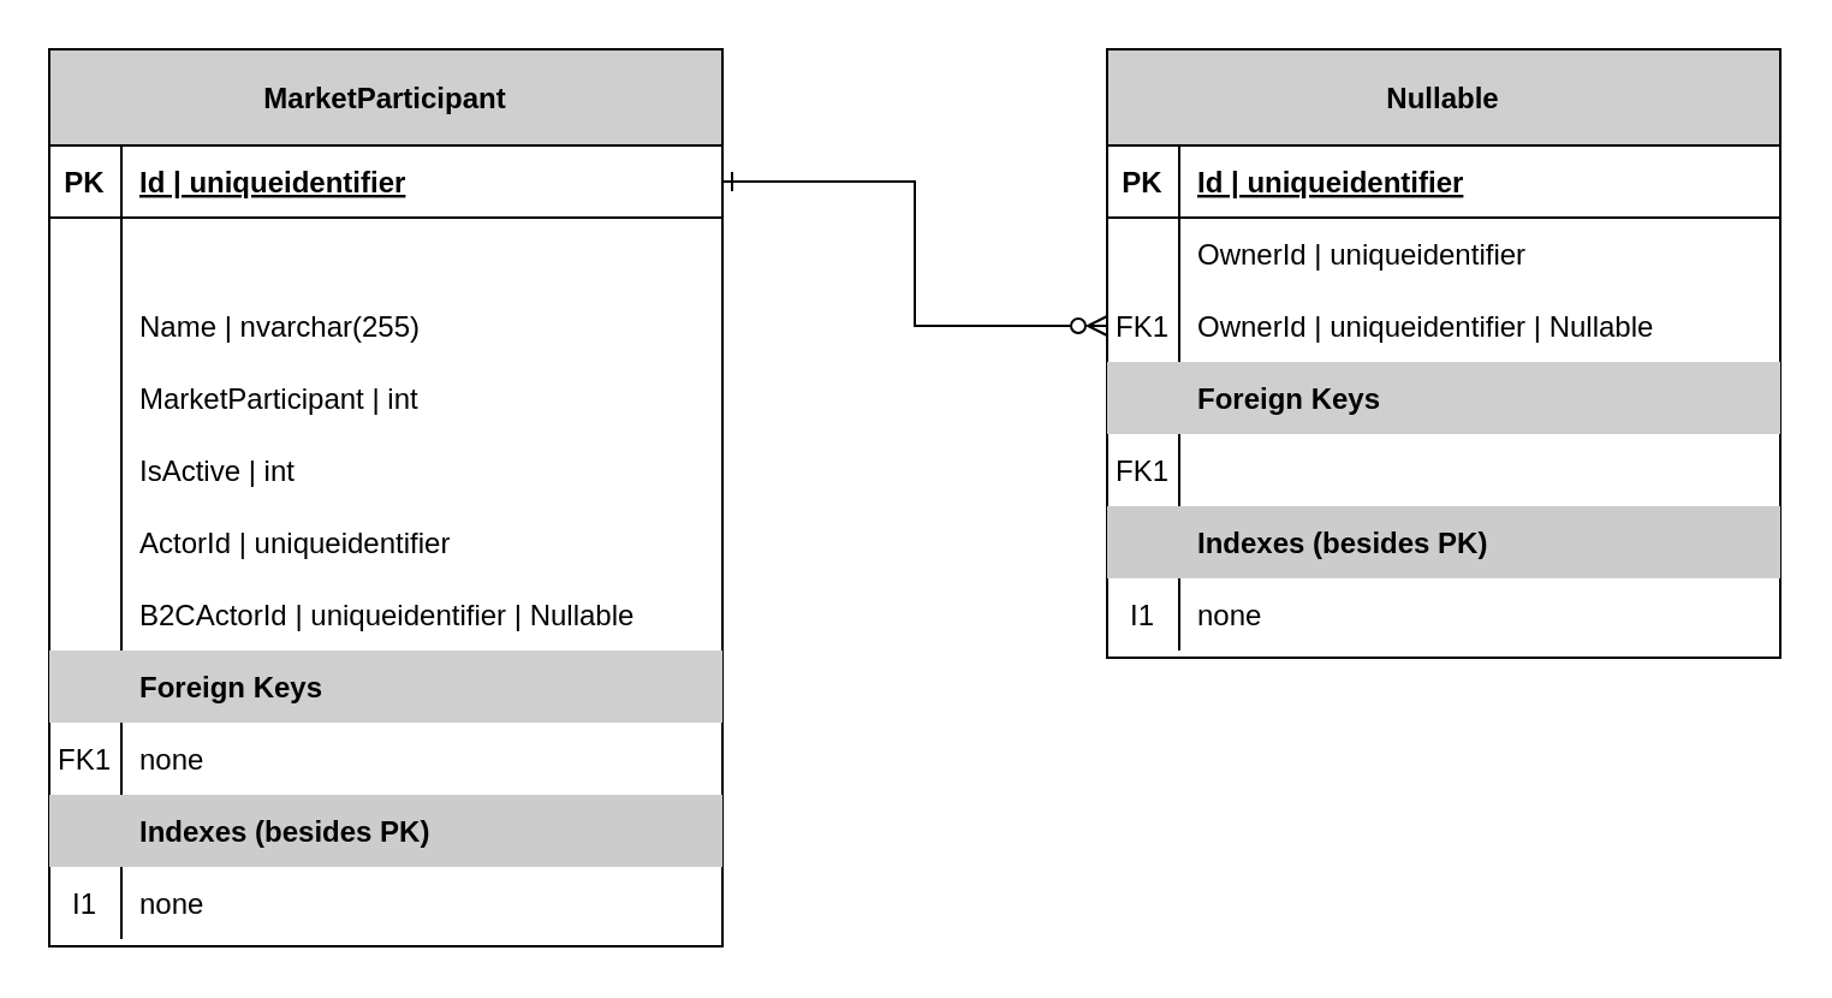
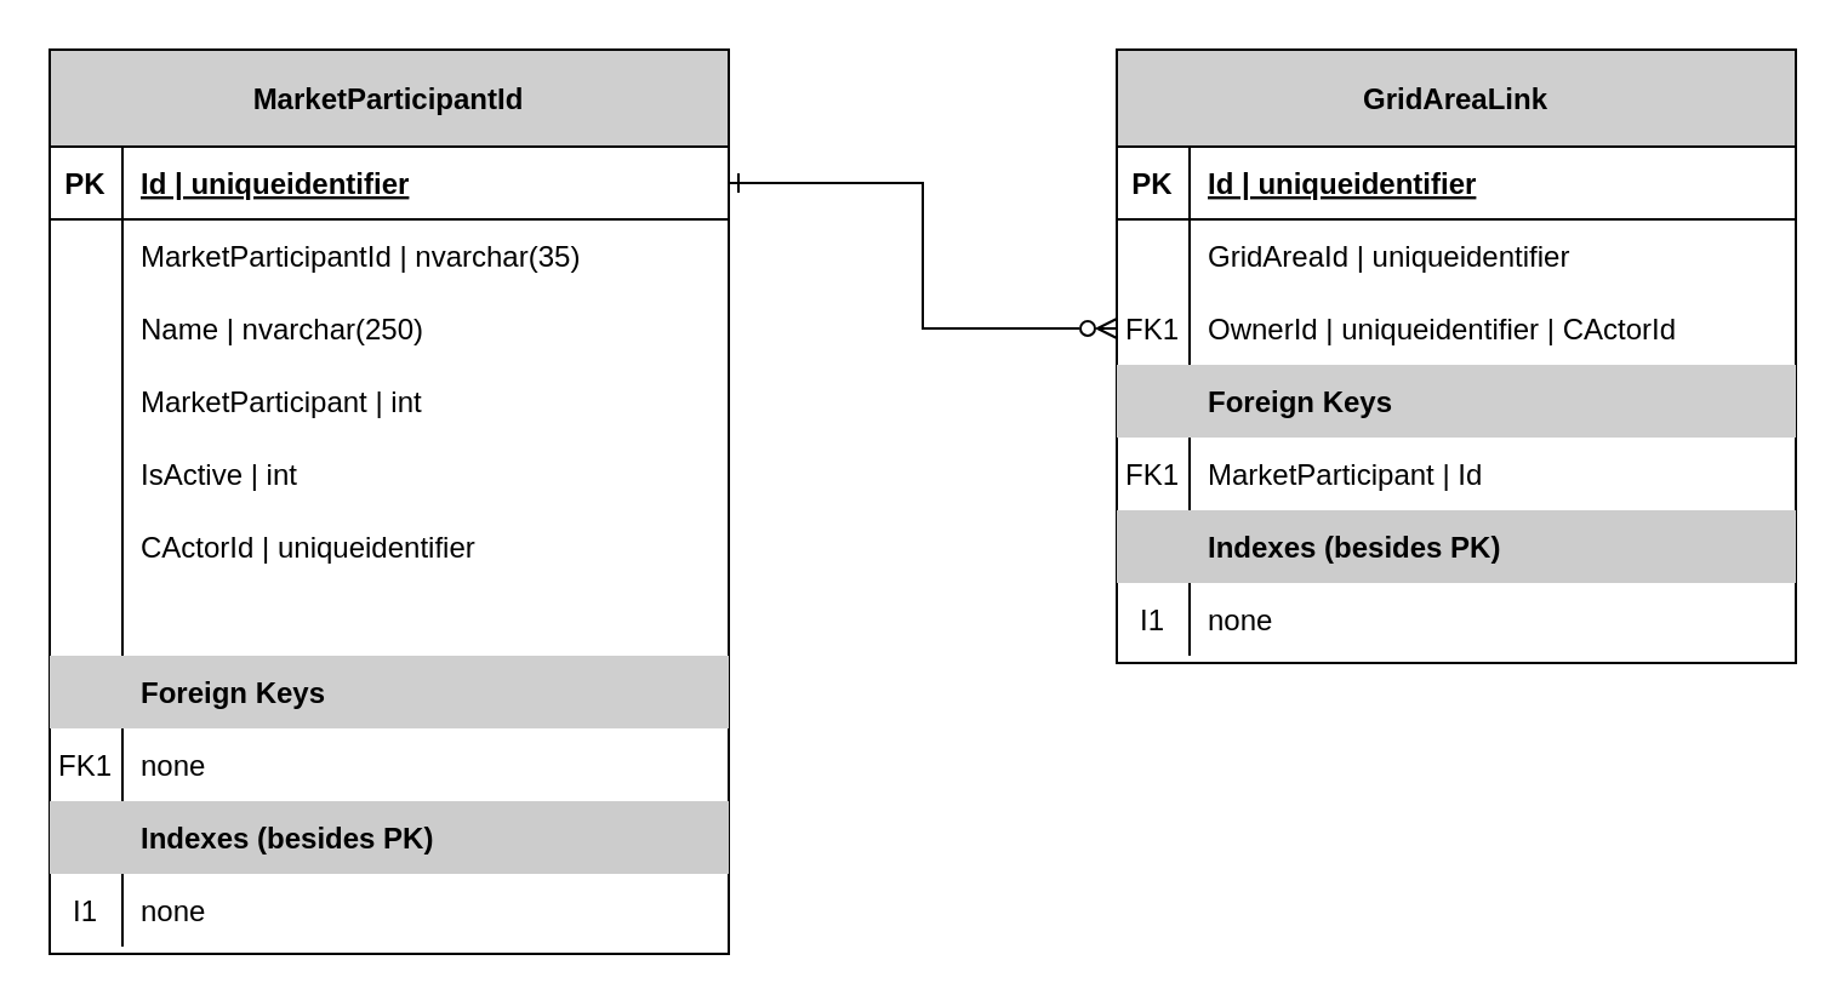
  <mxCell id="0" />
  <mxCell id="1" parent="0" />
- <mxCell id="2" value="Nullable" style="shape=table;startSize=40;container=1;collapsible=1;childLayout=tableLayout;fixedRows=1;rowLines=0;fontStyle=1;align=center;resizeLast=1;fillColor=#CFCFCF;" parent="1" vertex="1"><mxGeometry x="460" y="20" width="280" height="253" as="geometry" /></mxCell>
+ <mxCell id="2" value="GridAreaLink" style="shape=table;startSize=40;container=1;collapsible=1;childLayout=tableLayout;fixedRows=1;rowLines=0;fontStyle=1;align=center;resizeLast=1;fillColor=#CFCFCF;" parent="1" vertex="1"><mxGeometry x="460" y="20" width="280" height="253" as="geometry" /></mxCell>
  <mxCell id="3" value="" style="shape=partialRectangle;collapsible=0;dropTarget=0;pointerEvents=0;fillColor=none;top=0;left=0;bottom=1;right=0;points=[[0,0.5],[1,0.5]];portConstraint=eastwest;" parent="2" vertex="1"><mxGeometry y="40" width="280" height="30" as="geometry" /></mxCell>
  <mxCell id="4" value="PK" style="shape=partialRectangle;connectable=0;fillColor=none;top=0;left=0;bottom=0;right=0;fontStyle=1;overflow=hidden;" parent="3" vertex="1"><mxGeometry width="30" height="30" as="geometry"><mxRectangle width="30" height="30" as="alternateBounds" /></mxGeometry></mxCell>
  <mxCell id="5" value="Id | uniqueidentifier" style="shape=partialRectangle;connectable=0;fillColor=none;top=0;left=0;bottom=0;right=0;align=left;spacingLeft=6;fontStyle=5;overflow=hidden;" parent="3" vertex="1"><mxGeometry x="30" width="250" height="30" as="geometry"><mxRectangle width="250" height="30" as="alternateBounds" /></mxGeometry></mxCell>
  <mxCell id="6" value="" style="shape=partialRectangle;collapsible=0;dropTarget=0;pointerEvents=0;fillColor=none;top=0;left=0;bottom=0;right=0;points=[[0,0.5],[1,0.5]];portConstraint=eastwest;" parent="2" vertex="1"><mxGeometry y="70" width="280" height="30" as="geometry" /></mxCell>
  <mxCell id="7" value="" style="shape=partialRectangle;connectable=0;fillColor=none;top=0;left=0;bottom=0;right=0;editable=1;overflow=hidden;" parent="6" vertex="1"><mxGeometry width="30" height="30" as="geometry"><mxRectangle width="30" height="30" as="alternateBounds" /></mxGeometry></mxCell>
- <mxCell id="8" value="OwnerId | uniqueidentifier" style="shape=partialRectangle;connectable=0;fillColor=none;top=0;left=0;bottom=0;right=0;align=left;spacingLeft=6;overflow=hidden;" parent="6" vertex="1"><mxGeometry x="30" width="250" height="30" as="geometry"><mxRectangle width="250" height="30" as="alternateBounds" /></mxGeometry></mxCell>
+ <mxCell id="8" value="GridAreaId | uniqueidentifier" style="shape=partialRectangle;connectable=0;fillColor=none;top=0;left=0;bottom=0;right=0;align=left;spacingLeft=6;overflow=hidden;" parent="6" vertex="1"><mxGeometry x="30" width="250" height="30" as="geometry"><mxRectangle width="250" height="30" as="alternateBounds" /></mxGeometry></mxCell>
  <mxCell id="9" value="" style="shape=partialRectangle;collapsible=0;dropTarget=0;pointerEvents=0;fillColor=none;top=0;left=0;bottom=0;right=0;points=[[0,0.5],[1,0.5]];portConstraint=eastwest;" parent="2" vertex="1"><mxGeometry y="100" width="280" height="30" as="geometry" /></mxCell>
  <mxCell id="10" value="FK1" style="shape=partialRectangle;connectable=0;fillColor=none;top=0;left=0;bottom=0;right=0;editable=1;overflow=hidden;" parent="9" vertex="1"><mxGeometry width="30" height="30" as="geometry"><mxRectangle width="30" height="30" as="alternateBounds" /></mxGeometry></mxCell>
- <mxCell id="11" value="OwnerId | uniqueidentifier | Nullable" style="shape=partialRectangle;connectable=0;fillColor=none;top=0;left=0;bottom=0;right=0;align=left;spacingLeft=6;overflow=hidden;strokeColor=#82b366;" parent="9" vertex="1"><mxGeometry x="30" width="250" height="30" as="geometry"><mxRectangle width="250" height="30" as="alternateBounds" /></mxGeometry></mxCell>
+ <mxCell id="11" value="OwnerId | uniqueidentifier | CActorId" style="shape=partialRectangle;connectable=0;fillColor=none;top=0;left=0;bottom=0;right=0;align=left;spacingLeft=6;overflow=hidden;strokeColor=#82b366;" parent="9" vertex="1"><mxGeometry x="30" width="250" height="30" as="geometry"><mxRectangle width="250" height="30" as="alternateBounds" /></mxGeometry></mxCell>
  <mxCell id="12" value="" style="shape=partialRectangle;collapsible=0;dropTarget=0;pointerEvents=0;fillColor=none;top=0;left=0;bottom=0;right=0;points=[[0,0.5],[1,0.5]];portConstraint=eastwest;" parent="2" vertex="1"><mxGeometry y="130" width="280" height="30" as="geometry" /></mxCell>
  <mxCell id="13" value="" style="shape=partialRectangle;connectable=0;top=0;left=0;bottom=0;right=0;editable=1;overflow=hidden;fillColor=#CFCFCF;" parent="12" vertex="1"><mxGeometry width="30" height="30" as="geometry"><mxRectangle width="30" height="30" as="alternateBounds" /></mxGeometry></mxCell>
  <mxCell id="14" value="Foreign Keys" style="shape=partialRectangle;connectable=0;top=0;left=0;bottom=0;right=0;align=left;spacingLeft=6;overflow=hidden;fillColor=#CFCFCF;fontStyle=1" parent="12" vertex="1"><mxGeometry x="30" width="250" height="30" as="geometry"><mxRectangle width="250" height="30" as="alternateBounds" /></mxGeometry></mxCell>
  <mxCell id="15" value="" style="shape=partialRectangle;collapsible=0;dropTarget=0;pointerEvents=0;fillColor=none;top=0;left=0;bottom=0;right=0;points=[[0,0.5],[1,0.5]];portConstraint=eastwest;" parent="2" vertex="1"><mxGeometry y="160" width="280" height="30" as="geometry" /></mxCell>
  <mxCell id="16" value="FK1" style="shape=partialRectangle;connectable=0;fillColor=none;top=0;left=0;bottom=0;right=0;editable=1;overflow=hidden;" parent="15" vertex="1"><mxGeometry width="30" height="30" as="geometry"><mxRectangle width="30" height="30" as="alternateBounds" /></mxGeometry></mxCell>
+ <mxCell id="17" value="MarketParticipant | Id" style="shape=partialRectangle;connectable=0;fillColor=none;top=0;left=0;bottom=0;right=0;align=left;spacingLeft=6;overflow=hidden;strokeColor=#82b366;" parent="15" vertex="1"><mxGeometry x="30" width="250" height="30" as="geometry"><mxRectangle width="250" height="30" as="alternateBounds" /></mxGeometry></mxCell>
  <mxCell id="18" style="shape=partialRectangle;collapsible=0;dropTarget=0;pointerEvents=0;top=0;left=0;bottom=0;right=0;points=[[0,0.5],[1,0.5]];portConstraint=eastwest;strokeColor=#d6b656;fillColor=none;" parent="2" vertex="1"><mxGeometry y="190" width="280" height="30" as="geometry" /></mxCell>
  <mxCell id="19" style="shape=partialRectangle;connectable=0;top=0;left=0;bottom=0;right=0;editable=1;overflow=hidden;fillColor=#CCCCCC;" parent="18" vertex="1"><mxGeometry width="30" height="30" as="geometry"><mxRectangle width="30" height="30" as="alternateBounds" /></mxGeometry></mxCell>
  <mxCell id="20" value="Indexes (besides PK)" style="shape=partialRectangle;connectable=0;top=0;left=0;bottom=0;right=0;align=left;spacingLeft=6;overflow=hidden;fillColor=#CCCCCC;fontStyle=1" parent="18" vertex="1"><mxGeometry x="30" width="250" height="30" as="geometry"><mxRectangle width="250" height="30" as="alternateBounds" /></mxGeometry></mxCell>
  <mxCell id="21" style="shape=partialRectangle;collapsible=0;dropTarget=0;pointerEvents=0;fillColor=none;top=0;left=0;bottom=0;right=0;points=[[0,0.5],[1,0.5]];portConstraint=eastwest;" parent="2" vertex="1"><mxGeometry y="220" width="280" height="30" as="geometry" /></mxCell>
  <mxCell id="22" value="I1" style="shape=partialRectangle;connectable=0;fillColor=none;top=0;left=0;bottom=0;right=0;editable=1;overflow=hidden;" parent="21" vertex="1"><mxGeometry width="30" height="30" as="geometry"><mxRectangle width="30" height="30" as="alternateBounds" /></mxGeometry></mxCell>
  <mxCell id="23" value="none" style="shape=partialRectangle;connectable=0;fillColor=none;top=0;left=0;bottom=0;right=0;align=left;spacingLeft=6;overflow=hidden;" parent="21" vertex="1"><mxGeometry x="30" width="250" height="30" as="geometry"><mxRectangle width="250" height="30" as="alternateBounds" /></mxGeometry></mxCell>
- <mxCell id="24" value="MarketParticipant" style="shape=table;startSize=40;container=1;collapsible=1;childLayout=tableLayout;fixedRows=1;rowLines=0;fontStyle=1;align=center;resizeLast=1;fillColor=#CFCFCF;" parent="1" vertex="1"><mxGeometry x="20" y="20" width="280" height="373" as="geometry" /></mxCell>
+ <mxCell id="24" value="MarketParticipantId" style="shape=table;startSize=40;container=1;collapsible=1;childLayout=tableLayout;fixedRows=1;rowLines=0;fontStyle=1;align=center;resizeLast=1;fillColor=#CFCFCF;" parent="1" vertex="1"><mxGeometry x="20" y="20" width="280" height="373" as="geometry" /></mxCell>
  <mxCell id="25" value="" style="shape=partialRectangle;collapsible=0;dropTarget=0;pointerEvents=0;fillColor=none;top=0;left=0;bottom=1;right=0;points=[[0,0.5],[1,0.5]];portConstraint=eastwest;" parent="24" vertex="1"><mxGeometry y="40" width="280" height="30" as="geometry" /></mxCell>
  <mxCell id="26" value="PK" style="shape=partialRectangle;connectable=0;fillColor=none;top=0;left=0;bottom=0;right=0;fontStyle=1;overflow=hidden;" parent="25" vertex="1"><mxGeometry width="30" height="30" as="geometry"><mxRectangle width="30" height="30" as="alternateBounds" /></mxGeometry></mxCell>
  <mxCell id="27" value="Id | uniqueidentifier" style="shape=partialRectangle;connectable=0;fillColor=none;top=0;left=0;bottom=0;right=0;align=left;spacingLeft=6;fontStyle=5;overflow=hidden;" parent="25" vertex="1"><mxGeometry x="30" width="250" height="30" as="geometry"><mxRectangle width="250" height="30" as="alternateBounds" /></mxGeometry></mxCell>
  <mxCell id="28" value="" style="shape=partialRectangle;collapsible=0;dropTarget=0;pointerEvents=0;fillColor=none;top=0;left=0;bottom=0;right=0;points=[[0,0.5],[1,0.5]];portConstraint=eastwest;" parent="24" vertex="1"><mxGeometry y="70" width="280" height="30" as="geometry" /></mxCell>
  <mxCell id="29" value="" style="shape=partialRectangle;connectable=0;fillColor=none;top=0;left=0;bottom=0;right=0;editable=1;overflow=hidden;" parent="28" vertex="1"><mxGeometry width="30" height="30" as="geometry"><mxRectangle width="30" height="30" as="alternateBounds" /></mxGeometry></mxCell>
+ <mxCell id="30" value="MarketParticipantId | nvarchar(35)" style="shape=partialRectangle;connectable=0;fillColor=none;top=0;left=0;bottom=0;right=0;align=left;spacingLeft=6;overflow=hidden;" parent="28" vertex="1"><mxGeometry x="30" width="250" height="30" as="geometry"><mxRectangle width="250" height="30" as="alternateBounds" /></mxGeometry></mxCell>
  <mxCell id="31" style="shape=partialRectangle;collapsible=0;dropTarget=0;pointerEvents=0;fillColor=none;top=0;left=0;bottom=0;right=0;points=[[0,0.5],[1,0.5]];portConstraint=eastwest;" vertex="1" parent="24"><mxGeometry y="100" width="280" height="30" as="geometry" /></mxCell>
  <mxCell id="32" style="shape=partialRectangle;connectable=0;fillColor=none;top=0;left=0;bottom=0;right=0;editable=1;overflow=hidden;" vertex="1" parent="31"><mxGeometry width="30" height="30" as="geometry"><mxRectangle width="30" height="30" as="alternateBounds" /></mxGeometry></mxCell>
- <mxCell id="33" value="Name | nvarchar(255)" style="shape=partialRectangle;connectable=0;fillColor=none;top=0;left=0;bottom=0;right=0;align=left;spacingLeft=6;overflow=hidden;" vertex="1" parent="31"><mxGeometry x="30" width="250" height="30" as="geometry"><mxRectangle width="250" height="30" as="alternateBounds" /></mxGeometry></mxCell>
+ <mxCell id="33" value="Name | nvarchar(250)" style="shape=partialRectangle;connectable=0;fillColor=none;top=0;left=0;bottom=0;right=0;align=left;spacingLeft=6;overflow=hidden;" vertex="1" parent="31"><mxGeometry x="30" width="250" height="30" as="geometry"><mxRectangle width="250" height="30" as="alternateBounds" /></mxGeometry></mxCell>
  <mxCell id="34" value="" style="shape=partialRectangle;collapsible=0;dropTarget=0;pointerEvents=0;fillColor=none;top=0;left=0;bottom=0;right=0;points=[[0,0.5],[1,0.5]];portConstraint=eastwest;" parent="24" vertex="1"><mxGeometry y="130" width="280" height="30" as="geometry" /></mxCell>
  <mxCell id="35" value="" style="shape=partialRectangle;connectable=0;fillColor=none;top=0;left=0;bottom=0;right=0;editable=1;overflow=hidden;" parent="34" vertex="1"><mxGeometry width="30" height="30" as="geometry"><mxRectangle width="30" height="30" as="alternateBounds" /></mxGeometry></mxCell>
  <mxCell id="36" value="MarketParticipant | int" style="shape=partialRectangle;connectable=0;fillColor=none;top=0;left=0;bottom=0;right=0;align=left;spacingLeft=6;overflow=hidden;" parent="34" vertex="1"><mxGeometry x="30" width="250" height="30" as="geometry"><mxRectangle width="250" height="30" as="alternateBounds" /></mxGeometry></mxCell>
  <mxCell id="37" value="" style="shape=partialRectangle;collapsible=0;dropTarget=0;pointerEvents=0;fillColor=none;top=0;left=0;bottom=0;right=0;points=[[0,0.5],[1,0.5]];portConstraint=eastwest;" parent="24" vertex="1"><mxGeometry y="160" width="280" height="30" as="geometry" /></mxCell>
  <mxCell id="38" value="" style="shape=partialRectangle;connectable=0;fillColor=none;top=0;left=0;bottom=0;right=0;editable=1;overflow=hidden;" parent="37" vertex="1"><mxGeometry width="30" height="30" as="geometry"><mxRectangle width="30" height="30" as="alternateBounds" /></mxGeometry></mxCell>
  <mxCell id="39" value="IsActive | int" style="shape=partialRectangle;connectable=0;fillColor=none;top=0;left=0;bottom=0;right=0;align=left;spacingLeft=6;overflow=hidden;" parent="37" vertex="1"><mxGeometry x="30" width="250" height="30" as="geometry"><mxRectangle width="250" height="30" as="alternateBounds" /></mxGeometry></mxCell>
  <mxCell id="40" style="shape=partialRectangle;collapsible=0;dropTarget=0;pointerEvents=0;fillColor=none;top=0;left=0;bottom=0;right=0;points=[[0,0.5],[1,0.5]];portConstraint=eastwest;" parent="24" vertex="1"><mxGeometry y="190" width="280" height="30" as="geometry" /></mxCell>
  <mxCell id="41" style="shape=partialRectangle;connectable=0;fillColor=none;top=0;left=0;bottom=0;right=0;editable=1;overflow=hidden;" parent="40" vertex="1"><mxGeometry width="30" height="30" as="geometry"><mxRectangle width="30" height="30" as="alternateBounds" /></mxGeometry></mxCell>
- <mxCell id="42" value="ActorId | uniqueidentifier" style="shape=partialRectangle;connectable=0;fillColor=none;top=0;left=0;bottom=0;right=0;align=left;spacingLeft=6;overflow=hidden;" parent="40" vertex="1"><mxGeometry x="30" width="250" height="30" as="geometry"><mxRectangle width="250" height="30" as="alternateBounds" /></mxGeometry></mxCell>
+ <mxCell id="42" value="CActorId | uniqueidentifier" style="shape=partialRectangle;connectable=0;fillColor=none;top=0;left=0;bottom=0;right=0;align=left;spacingLeft=6;overflow=hidden;" parent="40" vertex="1"><mxGeometry x="30" width="250" height="30" as="geometry"><mxRectangle width="250" height="30" as="alternateBounds" /></mxGeometry></mxCell>
  <mxCell id="43" style="shape=partialRectangle;collapsible=0;dropTarget=0;pointerEvents=0;fillColor=none;top=0;left=0;bottom=0;right=0;points=[[0,0.5],[1,0.5]];portConstraint=eastwest;" parent="24" vertex="1"><mxGeometry y="220" width="280" height="30" as="geometry" /></mxCell>
  <mxCell id="44" style="shape=partialRectangle;connectable=0;fillColor=none;top=0;left=0;bottom=0;right=0;editable=1;overflow=hidden;" parent="43" vertex="1"><mxGeometry width="30" height="30" as="geometry"><mxRectangle width="30" height="30" as="alternateBounds" /></mxGeometry></mxCell>
- <mxCell id="45" value="B2CActorId | uniqueidentifier | Nullable" style="shape=partialRectangle;connectable=0;fillColor=none;top=0;left=0;bottom=0;right=0;align=left;spacingLeft=6;overflow=hidden;" parent="43" vertex="1"><mxGeometry x="30" width="250" height="30" as="geometry"><mxRectangle width="250" height="30" as="alternateBounds" /></mxGeometry></mxCell>
  <mxCell id="46" value="" style="shape=partialRectangle;collapsible=0;dropTarget=0;pointerEvents=0;fillColor=none;top=0;left=0;bottom=0;right=0;points=[[0,0.5],[1,0.5]];portConstraint=eastwest;" parent="24" vertex="1"><mxGeometry y="250" width="280" height="30" as="geometry" /></mxCell>
  <mxCell id="47" value="" style="shape=partialRectangle;connectable=0;top=0;left=0;bottom=0;right=0;editable=1;overflow=hidden;fillColor=#CFCFCF;" parent="46" vertex="1"><mxGeometry width="30" height="30" as="geometry"><mxRectangle width="30" height="30" as="alternateBounds" /></mxGeometry></mxCell>
  <mxCell id="48" value="Foreign Keys" style="shape=partialRectangle;connectable=0;top=0;left=0;bottom=0;right=0;align=left;spacingLeft=6;overflow=hidden;fillColor=#CFCFCF;fontStyle=1" parent="46" vertex="1"><mxGeometry x="30" width="250" height="30" as="geometry"><mxRectangle width="250" height="30" as="alternateBounds" /></mxGeometry></mxCell>
  <mxCell id="49" value="" style="shape=partialRectangle;collapsible=0;dropTarget=0;pointerEvents=0;fillColor=none;top=0;left=0;bottom=0;right=0;points=[[0,0.5],[1,0.5]];portConstraint=eastwest;" parent="24" vertex="1"><mxGeometry y="280" width="280" height="30" as="geometry" /></mxCell>
  <mxCell id="50" value="FK1" style="shape=partialRectangle;connectable=0;fillColor=none;top=0;left=0;bottom=0;right=0;editable=1;overflow=hidden;" parent="49" vertex="1"><mxGeometry width="30" height="30" as="geometry"><mxRectangle width="30" height="30" as="alternateBounds" /></mxGeometry></mxCell>
  <mxCell id="51" value="none" style="shape=partialRectangle;connectable=0;fillColor=none;top=0;left=0;bottom=0;right=0;align=left;spacingLeft=6;overflow=hidden;" parent="49" vertex="1"><mxGeometry x="30" width="250" height="30" as="geometry"><mxRectangle width="250" height="30" as="alternateBounds" /></mxGeometry></mxCell>
  <mxCell id="52" style="shape=partialRectangle;collapsible=0;dropTarget=0;pointerEvents=0;top=0;left=0;bottom=0;right=0;points=[[0,0.5],[1,0.5]];portConstraint=eastwest;strokeColor=#d6b656;fillColor=none;" parent="24" vertex="1"><mxGeometry y="310" width="280" height="30" as="geometry" /></mxCell>
  <mxCell id="53" style="shape=partialRectangle;connectable=0;top=0;left=0;bottom=0;right=0;editable=1;overflow=hidden;fillColor=#CCCCCC;" parent="52" vertex="1"><mxGeometry width="30" height="30" as="geometry"><mxRectangle width="30" height="30" as="alternateBounds" /></mxGeometry></mxCell>
  <mxCell id="54" value="Indexes (besides PK)" style="shape=partialRectangle;connectable=0;top=0;left=0;bottom=0;right=0;align=left;spacingLeft=6;overflow=hidden;fillColor=#CCCCCC;fontStyle=1" parent="52" vertex="1"><mxGeometry x="30" width="250" height="30" as="geometry"><mxRectangle width="250" height="30" as="alternateBounds" /></mxGeometry></mxCell>
  <mxCell id="55" style="shape=partialRectangle;collapsible=0;dropTarget=0;pointerEvents=0;fillColor=none;top=0;left=0;bottom=0;right=0;points=[[0,0.5],[1,0.5]];portConstraint=eastwest;" parent="24" vertex="1"><mxGeometry y="340" width="280" height="30" as="geometry" /></mxCell>
  <mxCell id="56" value="I1" style="shape=partialRectangle;connectable=0;fillColor=none;top=0;left=0;bottom=0;right=0;editable=1;overflow=hidden;" parent="55" vertex="1"><mxGeometry width="30" height="30" as="geometry"><mxRectangle width="30" height="30" as="alternateBounds" /></mxGeometry></mxCell>
  <mxCell id="57" value="none" style="shape=partialRectangle;connectable=0;fillColor=none;top=0;left=0;bottom=0;right=0;align=left;spacingLeft=6;overflow=hidden;" parent="55" vertex="1"><mxGeometry x="30" width="250" height="30" as="geometry"><mxRectangle width="250" height="30" as="alternateBounds" /></mxGeometry></mxCell>
  <mxCell id="58" style="edgeStyle=orthogonalEdgeStyle;rounded=0;orthogonalLoop=1;jettySize=auto;html=1;exitX=1;exitY=0.5;exitDx=0;exitDy=0;entryX=0;entryY=0.5;entryDx=0;entryDy=0;startArrow=ERone;startFill=0;endArrow=ERzeroToMany;endFill=0;" parent="1" source="25" target="9" edge="1"><mxGeometry relative="1" as="geometry" /></mxCell>
